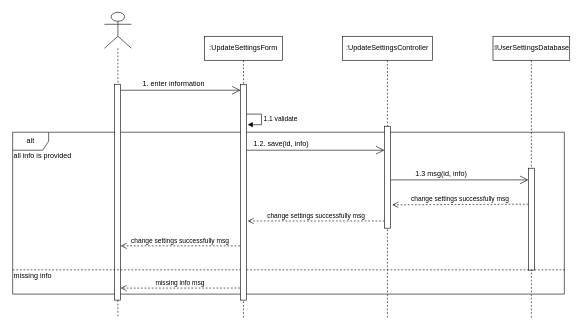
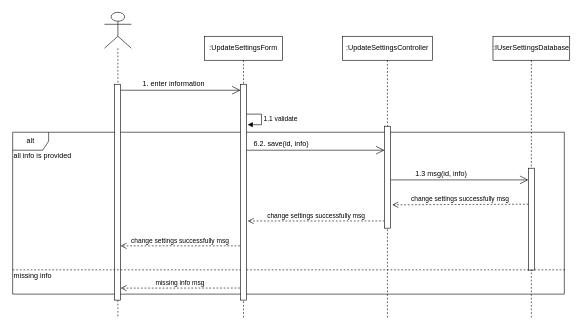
  <mxCell id="0" />
  <mxCell id="1" parent="0" />
  <mxCell id="2" value="&lt;span style=&quot;text-align: left&quot;&gt;&lt;span style=&quot;white-space: nowrap&quot;&gt;:IUserSettingsDatabase&lt;/span&gt;&lt;/span&gt;" style="shape=umlLifeline;perimeter=lifelinePerimeter;whiteSpace=wrap;html=1;container=1;collapsible=0;recursiveResize=0;outlineConnect=0;" parent="1" vertex="1"><mxGeometry x="821" y="60" width="128" height="470" as="geometry" /></mxCell>
  <mxCell id="3" value="&lt;span style=&quot;text-align: left&quot;&gt;&lt;span style=&quot;white-space: nowrap&quot;&gt;:UpdateSettingsController&lt;/span&gt;&lt;/span&gt;" style="shape=umlLifeline;perimeter=lifelinePerimeter;whiteSpace=wrap;html=1;container=1;collapsible=0;recursiveResize=0;outlineConnect=0;" parent="1" vertex="1"><mxGeometry x="570" y="60" width="150" height="470" as="geometry" /></mxCell>
  <mxCell id="4" value="alt" style="shape=umlFrame;whiteSpace=wrap;html=1;" parent="1" vertex="1"><mxGeometry x="20" y="220" width="920" height="270" as="geometry" /></mxCell>
  <mxCell id="5" value="" style="shape=umlLifeline;participant=umlActor;perimeter=lifelinePerimeter;whiteSpace=wrap;html=1;container=1;collapsible=0;recursiveResize=0;verticalAlign=top;spacingTop=36;labelBackgroundColor=#ffffff;outlineConnect=0;size=60;" parent="1" vertex="1"><mxGeometry x="173" y="20" width="45" height="510" as="geometry" /></mxCell>
  <mxCell id="6" value="" style="html=1;points=[];perimeter=orthogonalPerimeter;" parent="1" vertex="1"><mxGeometry x="190" y="140" width="10" height="360" as="geometry" /></mxCell>
  <mxCell id="7" value="" style="endArrow=open;endFill=1;endSize=12;html=1;" parent="1" edge="1"><mxGeometry width="160" relative="1" as="geometry"><mxPoint x="200" y="150" as="sourcePoint" /><mxPoint y="150" as="targetPoint" x="400" /></mxGeometry></mxCell>
  <mxCell id="8" value="1.1 validate" style="edgeStyle=orthogonalEdgeStyle;html=1;align=left;spacingLeft=2;endArrow=block;rounded=0;" parent="1" edge="1"><mxGeometry relative="1" as="geometry"><mxPoint x="409.529" y="189.824" as="sourcePoint" /><Array as="points"><mxPoint x="435" y="190" /><mxPoint x="435" y="208" /></Array><mxPoint x="411.882" y="207.471" as="targetPoint" /></mxGeometry></mxCell>
  <mxCell id="9" value="" style="endArrow=open;endFill=1;endSize=12;html=1;" parent="1" edge="1"><mxGeometry width="160" relative="1" as="geometry"><mxPoint x="410" y="250" as="sourcePoint" /><mxPoint x="640" y="250" as="targetPoint" /></mxGeometry></mxCell>
  <mxCell id="10" value="" style="html=1;points=[];perimeter=orthogonalPerimeter;" parent="1" vertex="1"><mxGeometry x="880" y="280" width="10" height="170" as="geometry" /></mxCell>
  <mxCell id="11" value="" style="endArrow=open;endFill=1;endSize=12;html=1;" parent="1" edge="1"><mxGeometry width="160" relative="1" as="geometry"><mxPoint x="650" y="299.5" as="sourcePoint" /><mxPoint x="880" y="299.5" as="targetPoint" /></mxGeometry></mxCell>
  <mxCell id="12" value="change settings successfully msg" style="html=1;verticalAlign=bottom;endArrow=open;dashed=1;endSize=8;entryX=1.3;entryY=0.276;entryDx=0;entryDy=0;entryPerimeter=0;" parent="1" edge="1"><mxGeometry relative="1" as="geometry"><mxPoint x="880" y="340" as="sourcePoint" /><mxPoint x="653" y="341.08" as="targetPoint" /></mxGeometry></mxCell>
  <mxCell id="13" value="change settings successfully msg" style="html=1;verticalAlign=bottom;endArrow=open;dashed=1;endSize=8;exitX=0;exitY=0.9;exitDx=0;exitDy=0;exitPerimeter=0;" parent="1" edge="1"><mxGeometry relative="1" as="geometry"><mxPoint x="640" y="368" as="sourcePoint" /><mxPoint x="412" y="368" as="targetPoint" /></mxGeometry></mxCell>
  <mxCell id="14" value="change settings successfully msg" style="html=1;verticalAlign=bottom;endArrow=open;dashed=1;endSize=8;" parent="1" edge="1"><mxGeometry relative="1" as="geometry"><mxPoint x="399" y="409.5" as="sourcePoint" /><mxPoint x="200" y="409.5" as="targetPoint" /></mxGeometry></mxCell>
  <mxCell id="15" value="missing info msg" style="html=1;verticalAlign=bottom;endArrow=open;dashed=1;endSize=8;exitX=-0.1;exitY=0.833;exitDx=0;exitDy=0;exitPerimeter=0;" parent="1" edge="1"><mxGeometry relative="1" as="geometry"><mxPoint x="399" y="479.86" as="sourcePoint" /><mxPoint x="200" y="480" as="targetPoint" /></mxGeometry></mxCell>
  <mxCell id="16" value="1. enter information" style="text;html=1;resizable=0;points=[];autosize=1;align=left;verticalAlign=top;spacingTop=-4;" parent="1" vertex="1"><mxGeometry x="235" y="130" width="120" height="20" as="geometry" /></mxCell>
- <mxCell id="17" value="1.2. save(id, info)" style="text;html=1;resizable=0;points=[];autosize=1;align=left;verticalAlign=top;spacingTop=-4;" parent="1" vertex="1"><mxGeometry x="420" y="230" width="110" height="20" as="geometry" /></mxCell>
+ <mxCell id="17" value="6.2. save(id, info)" style="text;html=1;resizable=0;points=[];autosize=1;align=left;verticalAlign=top;spacingTop=-4;" parent="1" vertex="1"><mxGeometry x="420" y="230" width="110" height="20" as="geometry" /></mxCell>
  <mxCell id="18" value="1.3 msg(id, info)&amp;nbsp;" style="text;html=1;resizable=0;points=[];autosize=1;align=left;verticalAlign=top;spacingTop=-4;" parent="1" vertex="1"><mxGeometry x="690" y="280" width="110" height="20" as="geometry" /></mxCell>
  <mxCell id="19" value="all info is provided" style="text;html=1;resizable=0;points=[];autosize=1;align=left;verticalAlign=top;spacingTop=-4;" parent="1" vertex="1"><mxGeometry x="20" y="250" width="110" height="20" as="geometry" /></mxCell>
  <mxCell id="20" value="missing info" style="text;html=1;resizable=0;points=[];autosize=1;align=left;verticalAlign=top;spacingTop=-4;" parent="1" vertex="1"><mxGeometry x="20" y="450" width="80" height="20" as="geometry" /></mxCell>
  <mxCell id="21" value="" style="endArrow=none;dashed=1;endFill=0;endSize=12;html=1;" parent="1" edge="1"><mxGeometry width="160" relative="1" as="geometry"><mxPoint x="20" y="449.5" as="sourcePoint" /><mxPoint x="944" y="449.5" as="targetPoint" /></mxGeometry></mxCell>
  <mxCell id="22" value="&lt;span style=&quot;text-align: left&quot;&gt;&lt;span style=&quot;white-space: nowrap&quot;&gt;:UpdateSettingsForm&lt;/span&gt;&lt;/span&gt;" style="shape=umlLifeline;perimeter=lifelinePerimeter;whiteSpace=wrap;html=1;container=1;collapsible=0;recursiveResize=0;outlineConnect=0;" parent="1" vertex="1"><mxGeometry x="340" y="60" width="130" height="470" as="geometry" /></mxCell>
  <mxCell id="23" value="" style="html=1;points=[];perimeter=orthogonalPerimeter;" parent="1" vertex="1"><mxGeometry y="140" width="10" height="360" as="geometry" x="400" /></mxCell>
  <mxCell id="24" value="" style="html=1;points=[];perimeter=orthogonalPerimeter;" parent="1" vertex="1"><mxGeometry x="640" y="210" width="10" height="170" as="geometry" /></mxCell>
